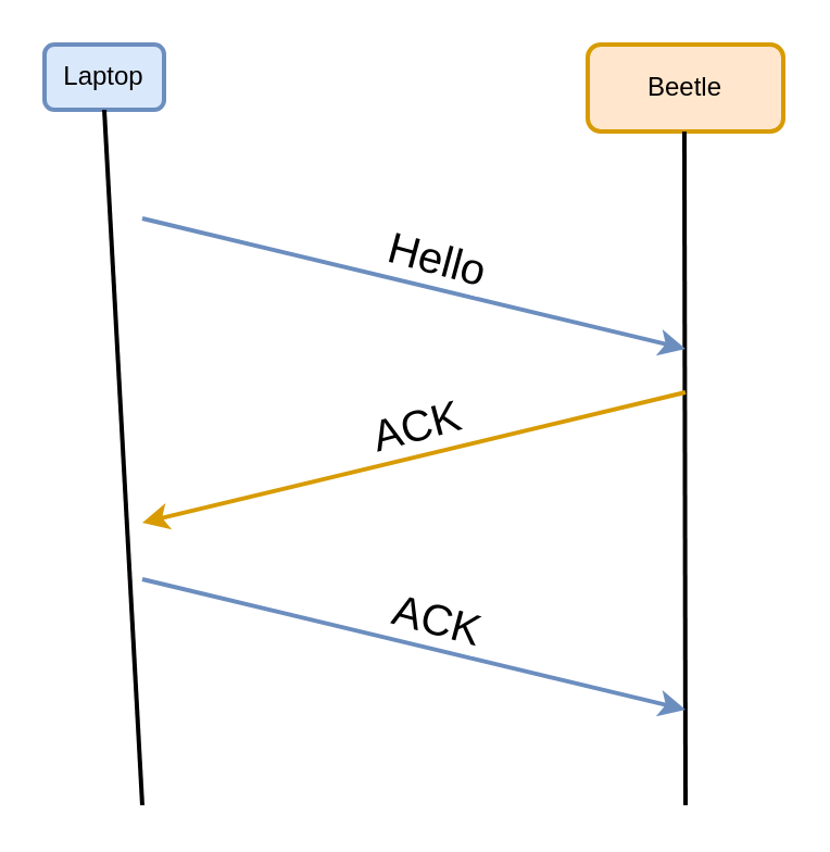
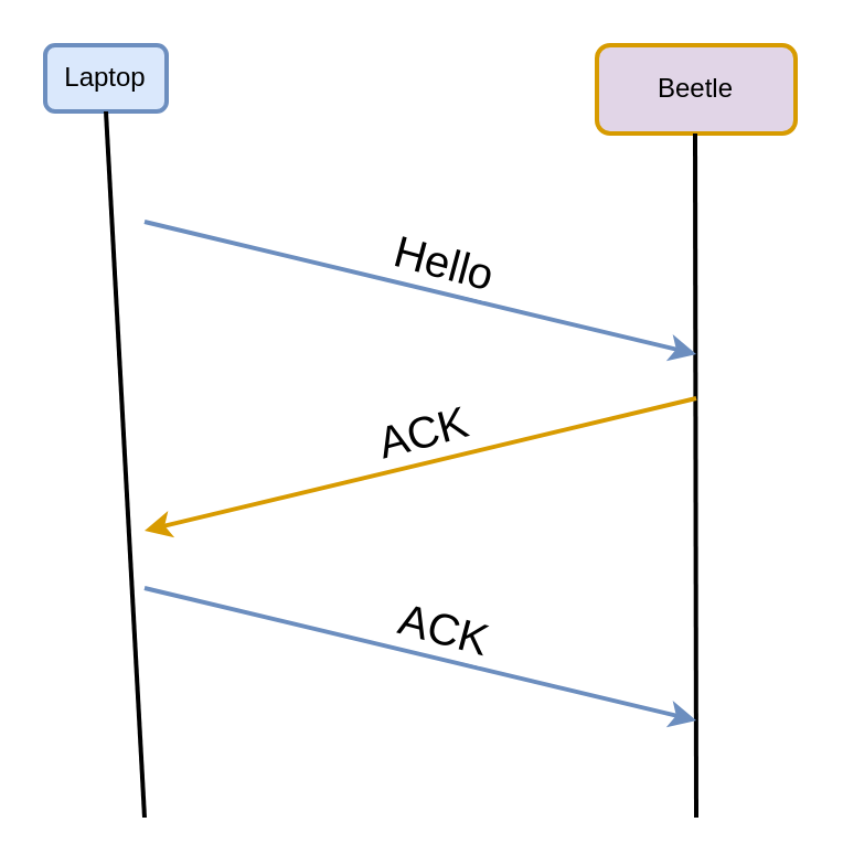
  <mxCell id="0" />
  <mxCell id="1" parent="0" />
  <mxCell id="2" value="Laptop" style="rounded=1;whiteSpace=wrap;html=1;fillColor=#dae8fc;strokeColor=#6c8ebf;strokeWidth=2;" vertex="1" parent="1"><mxGeometry x="20" y="20" width="55" height="30" as="geometry" /></mxCell>
- <mxCell id="3" value="Beetle" style="rounded=1;whiteSpace=wrap;html=1;fillColor=#ffe6cc;strokeColor=#d79b00;strokeWidth=2;" vertex="1" parent="1"><mxGeometry x="270" y="20" width="90" height="40" as="geometry" /></mxCell>
+ <mxCell id="3" value="Beetle" style="rounded=1;whiteSpace=wrap;html=1;fillColor=#e1d5e7;strokeColor=#d79b00;strokeWidth=2;" vertex="1" parent="1"><mxGeometry x="270" y="20" width="90" height="40" as="geometry" /></mxCell>
  <mxCell id="4" value="" style="endArrow=none;html=1;rounded=0;entryX=0.5;entryY=1;entryDx=0;entryDy=0;strokeWidth=2;" edge="1" parent="1" target="2"><mxGeometry width="50" height="50" relative="1" as="geometry"><mxPoint x="65" y="370" as="sourcePoint" /><mxPoint x="260" y="270" as="targetPoint" /></mxGeometry></mxCell>
  <mxCell id="5" value="" style="endArrow=none;html=1;rounded=0;entryX=0.5;entryY=1;entryDx=0;entryDy=0;strokeWidth=2;" edge="1" parent="1"><mxGeometry width="50" height="50" relative="1" as="geometry"><mxPoint x="315" y="370" as="sourcePoint" /><mxPoint x="314.5" y="60" as="targetPoint" /></mxGeometry></mxCell>
  <mxCell id="6" value="" style="endArrow=classic;html=1;rounded=0;strokeColor=#6c8ebf;strokeWidth=2;" edge="1" parent="1"><mxGeometry width="50" height="50" relative="1" as="geometry"><mxPoint x="65" y="100" as="sourcePoint" /><mxPoint x="315" y="160" as="targetPoint" /></mxGeometry></mxCell>
  <mxCell id="7" value="&lt;font style=&quot;font-size: 20px;&quot;&gt;Hello&lt;/font&gt;" style="edgeLabel;html=1;align=center;verticalAlign=middle;resizable=0;points=[];rotation=15;" vertex="1" connectable="0" parent="6"><mxGeometry relative="1" as="geometry"><mxPoint x="10" y="-13" as="offset" /></mxGeometry></mxCell>
  <mxCell id="8" value="" style="endArrow=classic;html=1;rounded=0;fontSize=20;strokeColor=#d89b01;strokeWidth=2;" edge="1" parent="1"><mxGeometry width="50" height="50" relative="1" as="geometry"><mxPoint x="315" y="180" as="sourcePoint" /><mxPoint x="65" y="240" as="targetPoint" /></mxGeometry></mxCell>
  <mxCell id="9" value="ACK" style="edgeLabel;html=1;align=center;verticalAlign=middle;resizable=0;points=[];fontSize=20;rotation=345;" vertex="1" connectable="0" parent="8"><mxGeometry x="-0.166" y="-3" relative="1" as="geometry"><mxPoint x="-20" y="-7" as="offset" /></mxGeometry></mxCell>
  <mxCell id="10" value="" style="endArrow=classic;html=1;rounded=0;strokeWidth=2;strokeColor=#6c8ebf;" edge="1" parent="1"><mxGeometry width="50" height="50" relative="1" as="geometry"><mxPoint x="65" y="266" as="sourcePoint" /><mxPoint x="315" y="326" as="targetPoint" /></mxGeometry></mxCell>
  <mxCell id="11" value="&lt;font style=&quot;font-size: 20px;&quot;&gt;ACK&lt;/font&gt;" style="edgeLabel;html=1;align=center;verticalAlign=middle;resizable=0;points=[];rotation=15;" vertex="1" connectable="0" parent="10"><mxGeometry relative="1" as="geometry"><mxPoint x="10" y="-13" as="offset" /></mxGeometry></mxCell>
